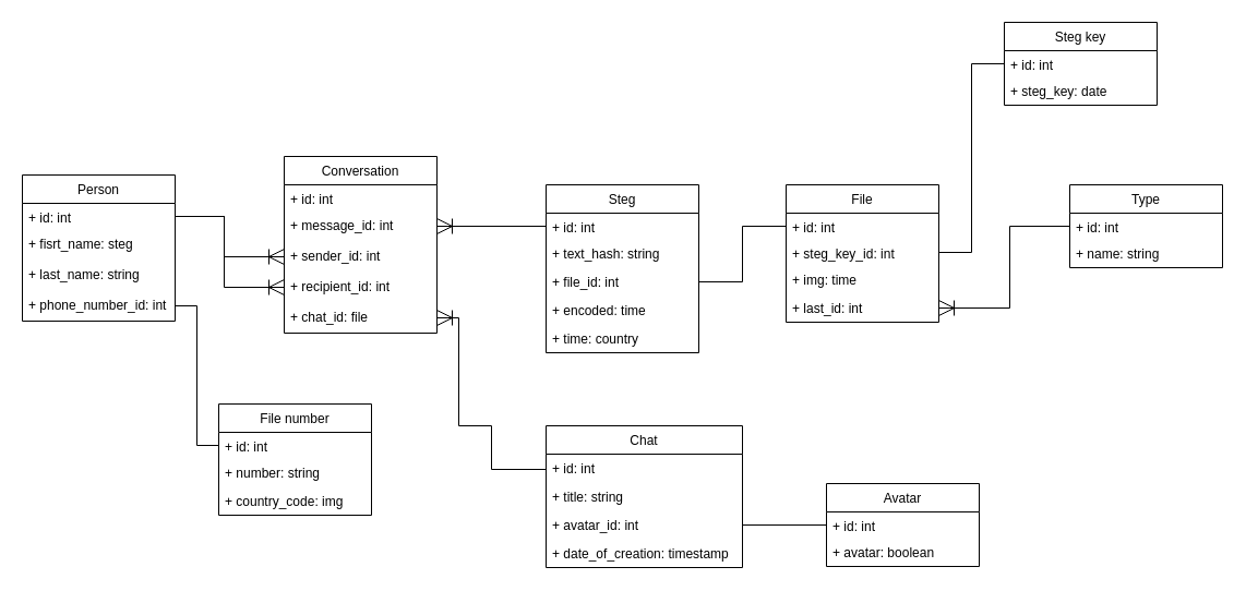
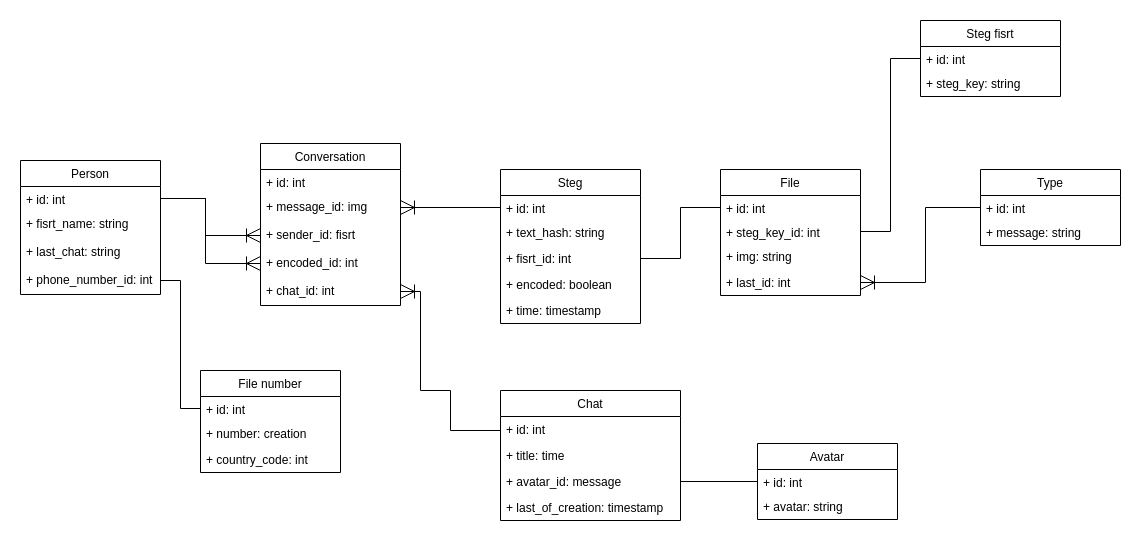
  <mxCell id="0" />
  <mxCell id="1" parent="0" />
  <mxCell id="2" value="Person" style="swimlane;fontStyle=0;childLayout=stackLayout;horizontal=1;startSize=26;fillColor=none;horizontalStack=0;resizeParent=1;resizeParentMax=0;resizeLast=0;collapsible=1;marginBottom=0;" parent="1" vertex="1"><mxGeometry x="20" y="160" width="140" height="134" as="geometry"><mxRectangle x="150" y="430" width="140" height="26" as="alternateBounds" /></mxGeometry></mxCell>
  <mxCell id="3" value="+ id: int" style="text;strokeColor=none;fillColor=none;align=left;verticalAlign=top;spacingLeft=4;spacingRight=4;overflow=hidden;rotatable=0;points=[[0,0.5],[1,0.5]];portConstraint=eastwest;" parent="2" vertex="1"><mxGeometry y="26" width="140" height="24" as="geometry" /></mxCell>
- <mxCell id="4" value="+ fisrt_name: steg" style="text;strokeColor=none;fillColor=none;align=left;verticalAlign=top;spacingLeft=4;spacingRight=4;overflow=hidden;rotatable=0;points=[[0,0.5],[1,0.5]];portConstraint=eastwest;" parent="2" vertex="1"><mxGeometry y="50" width="140" height="28" as="geometry" /></mxCell>
- <mxCell id="5" value="+ last_name: string" style="text;strokeColor=none;fillColor=none;align=left;verticalAlign=top;spacingLeft=4;spacingRight=4;overflow=hidden;rotatable=0;points=[[0,0.5],[1,0.5]];portConstraint=eastwest;" parent="2" vertex="1"><mxGeometry y="78" width="140" height="28" as="geometry" /></mxCell>
+ <mxCell id="4" value="+ fisrt_name: string" style="text;strokeColor=none;fillColor=none;align=left;verticalAlign=top;spacingLeft=4;spacingRight=4;overflow=hidden;rotatable=0;points=[[0,0.5],[1,0.5]];portConstraint=eastwest;" parent="2" vertex="1"><mxGeometry y="50" width="140" height="28" as="geometry" /></mxCell>
+ <mxCell id="5" value="+ last_chat: string" style="text;strokeColor=none;fillColor=none;align=left;verticalAlign=top;spacingLeft=4;spacingRight=4;overflow=hidden;rotatable=0;points=[[0,0.5],[1,0.5]];portConstraint=eastwest;" parent="2" vertex="1"><mxGeometry y="78" width="140" height="28" as="geometry" /></mxCell>
  <mxCell id="6" value="+ phone_number_id: int" style="text;strokeColor=none;fillColor=none;align=left;verticalAlign=top;spacingLeft=4;spacingRight=4;overflow=hidden;rotatable=0;points=[[0,0.5],[1,0.5]];portConstraint=eastwest;" parent="2" vertex="1"><mxGeometry y="106" width="140" height="28" as="geometry" /></mxCell>
  <mxCell id="7" value="Steg" style="swimlane;fontStyle=0;childLayout=stackLayout;horizontal=1;startSize=26;fillColor=none;horizontalStack=0;resizeParent=1;resizeParentMax=0;resizeLast=0;collapsible=1;marginBottom=0;" parent="1" vertex="1"><mxGeometry x="500" y="169" width="140" height="154" as="geometry"><mxRectangle x="550" y="360" width="140" height="26" as="alternateBounds" /></mxGeometry></mxCell>
  <mxCell id="8" value="+ id: int" style="text;strokeColor=none;fillColor=none;align=left;verticalAlign=top;spacingLeft=4;spacingRight=4;overflow=hidden;rotatable=0;points=[[0,0.5],[1,0.5]];portConstraint=eastwest;" parent="7" vertex="1"><mxGeometry y="26" width="140" height="24" as="geometry" /></mxCell>
  <mxCell id="9" value="+ text_hash: string" style="text;strokeColor=none;fillColor=none;align=left;verticalAlign=top;spacingLeft=4;spacingRight=4;overflow=hidden;rotatable=0;points=[[0,0.5],[1,0.5]];portConstraint=eastwest;" parent="7" vertex="1"><mxGeometry y="50" width="140" height="26" as="geometry" /></mxCell>
- <mxCell id="10" value="+ file_id: int" style="text;strokeColor=none;fillColor=none;align=left;verticalAlign=top;spacingLeft=4;spacingRight=4;overflow=hidden;rotatable=0;points=[[0,0.5],[1,0.5]];portConstraint=eastwest;" parent="7" vertex="1"><mxGeometry y="76" width="140" height="26" as="geometry" /></mxCell>
- <mxCell id="11" value="+ encoded: time" style="text;strokeColor=none;fillColor=none;align=left;verticalAlign=top;spacingLeft=4;spacingRight=4;overflow=hidden;rotatable=0;points=[[0,0.5],[1,0.5]];portConstraint=eastwest;" parent="7" vertex="1"><mxGeometry y="102" width="140" height="26" as="geometry" /></mxCell>
- <mxCell id="12" value="+ time: country&#10;" style="text;strokeColor=none;fillColor=none;align=left;verticalAlign=top;spacingLeft=4;spacingRight=4;overflow=hidden;rotatable=0;points=[[0,0.5],[1,0.5]];portConstraint=eastwest;" parent="7" vertex="1"><mxGeometry y="128" width="140" height="26" as="geometry" /></mxCell>
+ <mxCell id="10" value="+ fisrt_id: int" style="text;strokeColor=none;fillColor=none;align=left;verticalAlign=top;spacingLeft=4;spacingRight=4;overflow=hidden;rotatable=0;points=[[0,0.5],[1,0.5]];portConstraint=eastwest;" parent="7" vertex="1"><mxGeometry y="76" width="140" height="26" as="geometry" /></mxCell>
+ <mxCell id="11" value="+ encoded: boolean" style="text;strokeColor=none;fillColor=none;align=left;verticalAlign=top;spacingLeft=4;spacingRight=4;overflow=hidden;rotatable=0;points=[[0,0.5],[1,0.5]];portConstraint=eastwest;" parent="7" vertex="1"><mxGeometry y="102" width="140" height="26" as="geometry" /></mxCell>
+ <mxCell id="12" value="+ time: timestamp&#10;" style="text;strokeColor=none;fillColor=none;align=left;verticalAlign=top;spacingLeft=4;spacingRight=4;overflow=hidden;rotatable=0;points=[[0,0.5],[1,0.5]];portConstraint=eastwest;" parent="7" vertex="1"><mxGeometry y="128" width="140" height="26" as="geometry" /></mxCell>
  <mxCell id="13" value="File" style="swimlane;fontStyle=0;childLayout=stackLayout;horizontal=1;startSize=26;fillColor=none;horizontalStack=0;resizeParent=1;resizeParentMax=0;resizeLast=0;collapsible=1;marginBottom=0;" parent="1" vertex="1"><mxGeometry x="720" y="169" width="140" height="126" as="geometry"><mxRectangle x="550" y="360" width="140" height="26" as="alternateBounds" /></mxGeometry></mxCell>
  <mxCell id="14" value="+ id: int" style="text;strokeColor=none;fillColor=none;align=left;verticalAlign=top;spacingLeft=4;spacingRight=4;overflow=hidden;rotatable=0;points=[[0,0.5],[1,0.5]];portConstraint=eastwest;" parent="13" vertex="1"><mxGeometry y="26" width="140" height="24" as="geometry" /></mxCell>
  <mxCell id="15" value="+ steg_key_id: int" style="text;strokeColor=none;fillColor=none;align=left;verticalAlign=top;spacingLeft=4;spacingRight=4;overflow=hidden;rotatable=0;points=[[0,0.5],[1,0.5]];portConstraint=eastwest;" parent="13" vertex="1"><mxGeometry y="50" width="140" height="24" as="geometry" /></mxCell>
- <mxCell id="16" value="+ img: time" style="text;strokeColor=none;fillColor=none;align=left;verticalAlign=top;spacingLeft=4;spacingRight=4;overflow=hidden;rotatable=0;points=[[0,0.5],[1,0.5]];portConstraint=eastwest;" parent="13" vertex="1"><mxGeometry y="74" width="140" height="26" as="geometry" /></mxCell>
+ <mxCell id="16" value="+ img: string" style="text;strokeColor=none;fillColor=none;align=left;verticalAlign=top;spacingLeft=4;spacingRight=4;overflow=hidden;rotatable=0;points=[[0,0.5],[1,0.5]];portConstraint=eastwest;" parent="13" vertex="1"><mxGeometry y="74" width="140" height="26" as="geometry" /></mxCell>
  <mxCell id="17" value="+ last_id: int" style="text;strokeColor=none;fillColor=none;align=left;verticalAlign=top;spacingLeft=4;spacingRight=4;overflow=hidden;rotatable=0;points=[[0,0.5],[1,0.5]];portConstraint=eastwest;" parent="13" vertex="1"><mxGeometry y="100" width="140" height="26" as="geometry" /></mxCell>
  <mxCell id="18" value="Type" style="swimlane;fontStyle=0;childLayout=stackLayout;horizontal=1;startSize=26;fillColor=none;horizontalStack=0;resizeParent=1;resizeParentMax=0;resizeLast=0;collapsible=1;marginBottom=0;" parent="1" vertex="1"><mxGeometry x="980" y="169" width="140" height="76" as="geometry"><mxRectangle x="550" y="360" width="140" height="26" as="alternateBounds" /></mxGeometry></mxCell>
  <mxCell id="19" value="+ id: int" style="text;strokeColor=none;fillColor=none;align=left;verticalAlign=top;spacingLeft=4;spacingRight=4;overflow=hidden;rotatable=0;points=[[0,0.5],[1,0.5]];portConstraint=eastwest;" parent="18" vertex="1"><mxGeometry y="26" width="140" height="24" as="geometry" /></mxCell>
- <mxCell id="20" value="+ name: string" style="text;strokeColor=none;fillColor=none;align=left;verticalAlign=top;spacingLeft=4;spacingRight=4;overflow=hidden;rotatable=0;points=[[0,0.5],[1,0.5]];portConstraint=eastwest;" parent="18" vertex="1"><mxGeometry y="50" width="140" height="26" as="geometry" /></mxCell>
+ <mxCell id="20" value="+ message: string" style="text;strokeColor=none;fillColor=none;align=left;verticalAlign=top;spacingLeft=4;spacingRight=4;overflow=hidden;rotatable=0;points=[[0,0.5],[1,0.5]];portConstraint=eastwest;" parent="18" vertex="1"><mxGeometry y="50" width="140" height="26" as="geometry" /></mxCell>
  <mxCell id="21" style="edgeStyle=orthogonalEdgeStyle;rounded=0;orthogonalLoop=1;jettySize=auto;html=1;exitX=1;exitY=0.5;exitDx=0;exitDy=0;entryX=0;entryY=0.5;entryDx=0;entryDy=0;startArrow=ERoneToMany;startFill=0;endArrow=none;endFill=0;endSize=12;startSize=12;" parent="1" source="17" target="19" edge="1"><mxGeometry relative="1" as="geometry" /></mxCell>
  <mxCell id="22" style="edgeStyle=orthogonalEdgeStyle;rounded=0;orthogonalLoop=1;jettySize=auto;html=1;exitX=1;exitY=0.5;exitDx=0;exitDy=0;entryX=0;entryY=0.5;entryDx=0;entryDy=0;endArrow=none;endFill=0;startSize=12;endSize=12;" parent="1" source="10" target="14" edge="1"><mxGeometry relative="1" as="geometry" /></mxCell>
  <mxCell id="23" value="Chat" style="swimlane;fontStyle=0;childLayout=stackLayout;horizontal=1;startSize=26;fillColor=none;horizontalStack=0;resizeParent=1;resizeParentMax=0;resizeLast=0;collapsible=1;marginBottom=0;" parent="1" vertex="1"><mxGeometry x="500" y="390" width="180" height="130" as="geometry" /></mxCell>
  <mxCell id="24" value="+ id: int" style="text;strokeColor=none;fillColor=none;align=left;verticalAlign=top;spacingLeft=4;spacingRight=4;overflow=hidden;rotatable=0;points=[[0,0.5],[1,0.5]];portConstraint=eastwest;" parent="23" vertex="1"><mxGeometry y="26" width="180" height="26" as="geometry" /></mxCell>
- <mxCell id="25" value="+ title: string" style="text;strokeColor=none;fillColor=none;align=left;verticalAlign=top;spacingLeft=4;spacingRight=4;overflow=hidden;rotatable=0;points=[[0,0.5],[1,0.5]];portConstraint=eastwest;" parent="23" vertex="1"><mxGeometry y="52" width="180" height="26" as="geometry" /></mxCell>
- <mxCell id="26" value="+ avatar_id: int" style="text;strokeColor=none;fillColor=none;align=left;verticalAlign=top;spacingLeft=4;spacingRight=4;overflow=hidden;rotatable=0;points=[[0,0.5],[1,0.5]];portConstraint=eastwest;" parent="23" vertex="1"><mxGeometry y="78" width="180" height="26" as="geometry" /></mxCell>
- <mxCell id="27" value="+ date_of_creation: timestamp" style="text;strokeColor=none;fillColor=none;align=left;verticalAlign=top;spacingLeft=4;spacingRight=4;overflow=hidden;rotatable=0;points=[[0,0.5],[1,0.5]];portConstraint=eastwest;" parent="23" vertex="1"><mxGeometry y="104" width="180" height="26" as="geometry" /></mxCell>
+ <mxCell id="25" value="+ title: time" style="text;strokeColor=none;fillColor=none;align=left;verticalAlign=top;spacingLeft=4;spacingRight=4;overflow=hidden;rotatable=0;points=[[0,0.5],[1,0.5]];portConstraint=eastwest;" parent="23" vertex="1"><mxGeometry y="52" width="180" height="26" as="geometry" /></mxCell>
+ <mxCell id="26" value="+ avatar_id: message" style="text;strokeColor=none;fillColor=none;align=left;verticalAlign=top;spacingLeft=4;spacingRight=4;overflow=hidden;rotatable=0;points=[[0,0.5],[1,0.5]];portConstraint=eastwest;" parent="23" vertex="1"><mxGeometry y="78" width="180" height="26" as="geometry" /></mxCell>
+ <mxCell id="27" value="+ last_of_creation: timestamp" style="text;strokeColor=none;fillColor=none;align=left;verticalAlign=top;spacingLeft=4;spacingRight=4;overflow=hidden;rotatable=0;points=[[0,0.5],[1,0.5]];portConstraint=eastwest;" parent="23" vertex="1"><mxGeometry y="104" width="180" height="26" as="geometry" /></mxCell>
  <mxCell id="28" style="edgeStyle=orthogonalEdgeStyle;rounded=0;orthogonalLoop=1;jettySize=auto;html=1;exitX=0;exitY=0.5;exitDx=0;exitDy=0;entryX=1;entryY=0.5;entryDx=0;entryDy=0;endArrow=ERoneToMany;endFill=0;startSize=12;endSize=12;startArrow=none;startFill=0;" parent="1" source="24" target="34" edge="1"><mxGeometry relative="1" as="geometry"><Array as="points"><mxPoint x="500" y="430" /><mxPoint x="450" y="430" /><mxPoint x="450" y="390" /><mxPoint x="420" y="390" /><mxPoint x="420" y="291" /></Array></mxGeometry></mxCell>
  <mxCell id="29" value="Conversation" style="swimlane;fontStyle=0;childLayout=stackLayout;horizontal=1;startSize=26;fillColor=none;horizontalStack=0;resizeParent=1;resizeParentMax=0;resizeLast=0;collapsible=1;marginBottom=0;" parent="1" vertex="1"><mxGeometry x="260" y="143" width="140" height="162" as="geometry"><mxRectangle x="150" y="430" width="140" height="26" as="alternateBounds" /></mxGeometry></mxCell>
  <mxCell id="30" value="+ id: int" style="text;strokeColor=none;fillColor=none;align=left;verticalAlign=top;spacingLeft=4;spacingRight=4;overflow=hidden;rotatable=0;points=[[0,0.5],[1,0.5]];portConstraint=eastwest;" parent="29" vertex="1"><mxGeometry y="26" width="140" height="24" as="geometry" /></mxCell>
- <mxCell id="31" value="+ message_id: int" style="text;strokeColor=none;fillColor=none;align=left;verticalAlign=top;spacingLeft=4;spacingRight=4;overflow=hidden;rotatable=0;points=[[0,0.5],[1,0.5]];portConstraint=eastwest;" parent="29" vertex="1"><mxGeometry y="50" width="140" height="28" as="geometry" /></mxCell>
- <mxCell id="32" value="+ sender_id: int" style="text;strokeColor=none;fillColor=none;align=left;verticalAlign=top;spacingLeft=4;spacingRight=4;overflow=hidden;rotatable=0;points=[[0,0.5],[1,0.5]];portConstraint=eastwest;" parent="29" vertex="1"><mxGeometry y="78" width="140" height="28" as="geometry" /></mxCell>
- <mxCell id="33" value="+ recipient_id: int" style="text;strokeColor=none;fillColor=none;align=left;verticalAlign=top;spacingLeft=4;spacingRight=4;overflow=hidden;rotatable=0;points=[[0,0.5],[1,0.5]];portConstraint=eastwest;" parent="29" vertex="1"><mxGeometry y="106" width="140" height="28" as="geometry" /></mxCell>
- <mxCell id="34" value="+ chat_id: file" style="text;strokeColor=none;fillColor=none;align=left;verticalAlign=top;spacingLeft=4;spacingRight=4;overflow=hidden;rotatable=0;points=[[0,0.5],[1,0.5]];portConstraint=eastwest;" vertex="1" parent="29"><mxGeometry y="134" width="140" height="28" as="geometry" /></mxCell>
+ <mxCell id="31" value="+ message_id: img" style="text;strokeColor=none;fillColor=none;align=left;verticalAlign=top;spacingLeft=4;spacingRight=4;overflow=hidden;rotatable=0;points=[[0,0.5],[1,0.5]];portConstraint=eastwest;" parent="29" vertex="1"><mxGeometry y="50" width="140" height="28" as="geometry" /></mxCell>
+ <mxCell id="32" value="+ sender_id: fisrt" style="text;strokeColor=none;fillColor=none;align=left;verticalAlign=top;spacingLeft=4;spacingRight=4;overflow=hidden;rotatable=0;points=[[0,0.5],[1,0.5]];portConstraint=eastwest;" parent="29" vertex="1"><mxGeometry y="78" width="140" height="28" as="geometry" /></mxCell>
+ <mxCell id="33" value="+ encoded_id: int" style="text;strokeColor=none;fillColor=none;align=left;verticalAlign=top;spacingLeft=4;spacingRight=4;overflow=hidden;rotatable=0;points=[[0,0.5],[1,0.5]];portConstraint=eastwest;" parent="29" vertex="1"><mxGeometry y="106" width="140" height="28" as="geometry" /></mxCell>
+ <mxCell id="34" value="+ chat_id: int" style="text;strokeColor=none;fillColor=none;align=left;verticalAlign=top;spacingLeft=4;spacingRight=4;overflow=hidden;rotatable=0;points=[[0,0.5],[1,0.5]];portConstraint=eastwest;" vertex="1" parent="29"><mxGeometry y="134" width="140" height="28" as="geometry" /></mxCell>
  <mxCell id="35" value="File number" style="swimlane;fontStyle=0;childLayout=stackLayout;horizontal=1;startSize=26;fillColor=none;horizontalStack=0;resizeParent=1;resizeParentMax=0;resizeLast=0;collapsible=1;marginBottom=0;" parent="1" vertex="1"><mxGeometry x="200" y="370" width="140" height="102" as="geometry"><mxRectangle x="550" y="360" width="140" height="26" as="alternateBounds" /></mxGeometry></mxCell>
  <mxCell id="36" value="+ id: int" style="text;strokeColor=none;fillColor=none;align=left;verticalAlign=top;spacingLeft=4;spacingRight=4;overflow=hidden;rotatable=0;points=[[0,0.5],[1,0.5]];portConstraint=eastwest;" parent="35" vertex="1"><mxGeometry y="26" width="140" height="24" as="geometry" /></mxCell>
- <mxCell id="37" value="+ number: string" style="text;strokeColor=none;fillColor=none;align=left;verticalAlign=top;spacingLeft=4;spacingRight=4;overflow=hidden;rotatable=0;points=[[0,0.5],[1,0.5]];portConstraint=eastwest;" parent="35" vertex="1"><mxGeometry y="50" width="140" height="26" as="geometry" /></mxCell>
- <mxCell id="38" value="+ country_code: img" style="text;strokeColor=none;fillColor=none;align=left;verticalAlign=top;spacingLeft=4;spacingRight=4;overflow=hidden;rotatable=0;points=[[0,0.5],[1,0.5]];portConstraint=eastwest;" parent="35" vertex="1"><mxGeometry y="76" width="140" height="26" as="geometry" /></mxCell>
+ <mxCell id="37" value="+ number: creation" style="text;strokeColor=none;fillColor=none;align=left;verticalAlign=top;spacingLeft=4;spacingRight=4;overflow=hidden;rotatable=0;points=[[0,0.5],[1,0.5]];portConstraint=eastwest;" parent="35" vertex="1"><mxGeometry y="50" width="140" height="26" as="geometry" /></mxCell>
+ <mxCell id="38" value="+ country_code: int" style="text;strokeColor=none;fillColor=none;align=left;verticalAlign=top;spacingLeft=4;spacingRight=4;overflow=hidden;rotatable=0;points=[[0,0.5],[1,0.5]];portConstraint=eastwest;" parent="35" vertex="1"><mxGeometry y="76" width="140" height="26" as="geometry" /></mxCell>
  <mxCell id="39" style="edgeStyle=orthogonalEdgeStyle;rounded=0;orthogonalLoop=1;jettySize=auto;html=1;exitX=0;exitY=0.5;exitDx=0;exitDy=0;entryX=1;entryY=0.5;entryDx=0;entryDy=0;startArrow=none;startFill=0;endArrow=none;endFill=0;startSize=12;endSize=12;sourcePerimeterSpacing=12;targetPerimeterSpacing=12;" parent="1" source="36" target="6" edge="1"><mxGeometry relative="1" as="geometry" /></mxCell>
- <mxCell id="40" value="Steg key" style="swimlane;fontStyle=0;childLayout=stackLayout;horizontal=1;startSize=26;fillColor=none;horizontalStack=0;resizeParent=1;resizeParentMax=0;resizeLast=0;collapsible=1;marginBottom=0;" parent="1" vertex="1"><mxGeometry x="920" y="20" width="140" height="76" as="geometry"><mxRectangle x="550" y="360" width="140" height="26" as="alternateBounds" /></mxGeometry></mxCell>
+ <mxCell id="40" value="Steg fisrt" style="swimlane;fontStyle=0;childLayout=stackLayout;horizontal=1;startSize=26;fillColor=none;horizontalStack=0;resizeParent=1;resizeParentMax=0;resizeLast=0;collapsible=1;marginBottom=0;" parent="1" vertex="1"><mxGeometry x="920" y="20" width="140" height="76" as="geometry"><mxRectangle x="550" y="360" width="140" height="26" as="alternateBounds" /></mxGeometry></mxCell>
  <mxCell id="41" value="+ id: int" style="text;strokeColor=none;fillColor=none;align=left;verticalAlign=top;spacingLeft=4;spacingRight=4;overflow=hidden;rotatable=0;points=[[0,0.5],[1,0.5]];portConstraint=eastwest;" parent="40" vertex="1"><mxGeometry y="26" width="140" height="24" as="geometry" /></mxCell>
- <mxCell id="42" value="+ steg_key: date" style="text;strokeColor=none;fillColor=none;align=left;verticalAlign=top;spacingLeft=4;spacingRight=4;overflow=hidden;rotatable=0;points=[[0,0.5],[1,0.5]];portConstraint=eastwest;" parent="40" vertex="1"><mxGeometry y="50" width="140" height="26" as="geometry" /></mxCell>
+ <mxCell id="42" value="+ steg_key: string" style="text;strokeColor=none;fillColor=none;align=left;verticalAlign=top;spacingLeft=4;spacingRight=4;overflow=hidden;rotatable=0;points=[[0,0.5],[1,0.5]];portConstraint=eastwest;" parent="40" vertex="1"><mxGeometry y="50" width="140" height="26" as="geometry" /></mxCell>
  <mxCell id="43" style="edgeStyle=orthogonalEdgeStyle;rounded=0;orthogonalLoop=1;jettySize=auto;html=1;exitX=0;exitY=0.5;exitDx=0;exitDy=0;entryX=1;entryY=0.5;entryDx=0;entryDy=0;startArrow=none;startFill=0;endArrow=none;endFill=0;startSize=12;endSize=12;sourcePerimeterSpacing=12;targetPerimeterSpacing=12;" parent="1" source="41" target="15" edge="1"><mxGeometry relative="1" as="geometry" /></mxCell>
  <mxCell id="44" style="edgeStyle=orthogonalEdgeStyle;rounded=0;orthogonalLoop=1;jettySize=auto;html=1;exitX=1;exitY=0.5;exitDx=0;exitDy=0;entryX=0;entryY=0.5;entryDx=0;entryDy=0;startArrow=none;startFill=0;endArrow=ERoneToMany;endFill=0;startSize=12;endSize=12;sourcePerimeterSpacing=12;targetPerimeterSpacing=12;" parent="1" source="3" target="32" edge="1"><mxGeometry relative="1" as="geometry" /></mxCell>
  <mxCell id="45" style="edgeStyle=orthogonalEdgeStyle;rounded=0;orthogonalLoop=1;jettySize=auto;html=1;exitX=1;exitY=0.5;exitDx=0;exitDy=0;entryX=0;entryY=0.5;entryDx=0;entryDy=0;startArrow=ERoneToMany;startFill=0;endArrow=none;endFill=0;startSize=12;endSize=12;sourcePerimeterSpacing=12;targetPerimeterSpacing=12;" parent="1" source="31" target="8" edge="1"><mxGeometry relative="1" as="geometry" /></mxCell>
  <mxCell id="46" style="edgeStyle=orthogonalEdgeStyle;rounded=0;orthogonalLoop=1;jettySize=auto;html=1;exitX=1;exitY=0.5;exitDx=0;exitDy=0;entryX=0;entryY=0.5;entryDx=0;entryDy=0;startArrow=none;startFill=0;endArrow=ERoneToMany;endFill=0;startSize=12;endSize=12;sourcePerimeterSpacing=12;targetPerimeterSpacing=12;" parent="1" source="3" target="33" edge="1"><mxGeometry relative="1" as="geometry"><Array as="points"><mxPoint x="205" y="198" /><mxPoint x="205" y="263" /></Array></mxGeometry></mxCell>
  <mxCell id="47" value="Avatar" style="swimlane;fontStyle=0;childLayout=stackLayout;horizontal=1;startSize=26;fillColor=none;horizontalStack=0;resizeParent=1;resizeParentMax=0;resizeLast=0;collapsible=1;marginBottom=0;" parent="1" vertex="1"><mxGeometry x="757" y="443" width="140" height="76" as="geometry"><mxRectangle x="550" y="360" width="140" height="26" as="alternateBounds" /></mxGeometry></mxCell>
  <mxCell id="48" value="+ id: int" style="text;strokeColor=none;fillColor=none;align=left;verticalAlign=top;spacingLeft=4;spacingRight=4;overflow=hidden;rotatable=0;points=[[0,0.5],[1,0.5]];portConstraint=eastwest;" parent="47" vertex="1"><mxGeometry y="26" width="140" height="24" as="geometry" /></mxCell>
- <mxCell id="49" value="+ avatar: boolean" style="text;strokeColor=none;fillColor=none;align=left;verticalAlign=top;spacingLeft=4;spacingRight=4;overflow=hidden;rotatable=0;points=[[0,0.5],[1,0.5]];portConstraint=eastwest;" parent="47" vertex="1"><mxGeometry y="50" width="140" height="26" as="geometry" /></mxCell>
+ <mxCell id="49" value="+ avatar: string" style="text;strokeColor=none;fillColor=none;align=left;verticalAlign=top;spacingLeft=4;spacingRight=4;overflow=hidden;rotatable=0;points=[[0,0.5],[1,0.5]];portConstraint=eastwest;" parent="47" vertex="1"><mxGeometry y="50" width="140" height="26" as="geometry" /></mxCell>
  <mxCell id="50" style="edgeStyle=orthogonalEdgeStyle;rounded=0;orthogonalLoop=1;jettySize=auto;html=1;exitX=1;exitY=0.5;exitDx=0;exitDy=0;entryX=0;entryY=0.5;entryDx=0;entryDy=0;startArrow=none;startFill=0;endArrow=none;endFill=0;startSize=12;endSize=12;sourcePerimeterSpacing=12;targetPerimeterSpacing=12;" parent="1" source="26" target="48" edge="1"><mxGeometry relative="1" as="geometry" /></mxCell>
